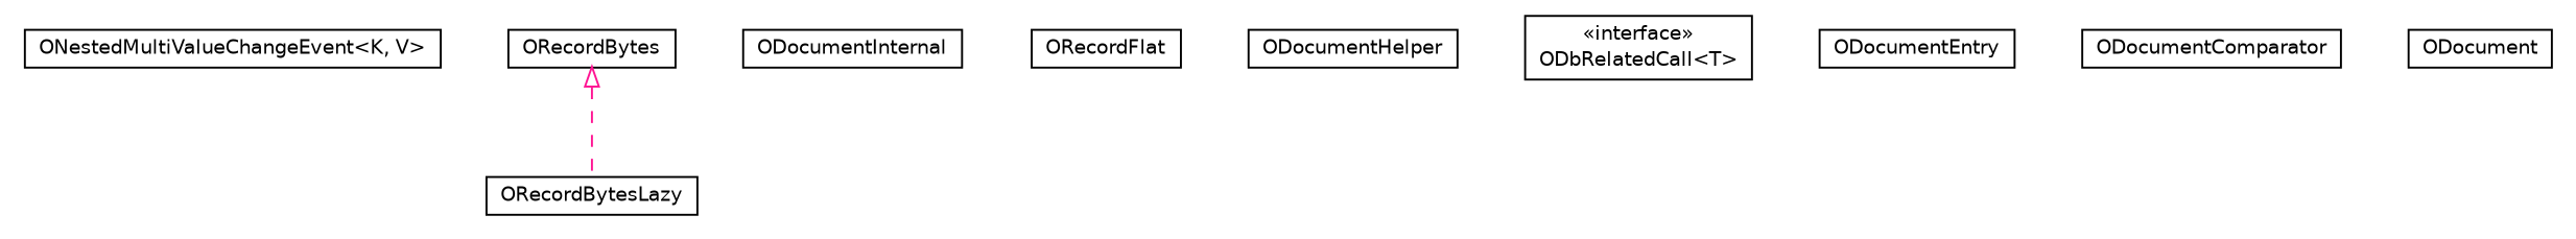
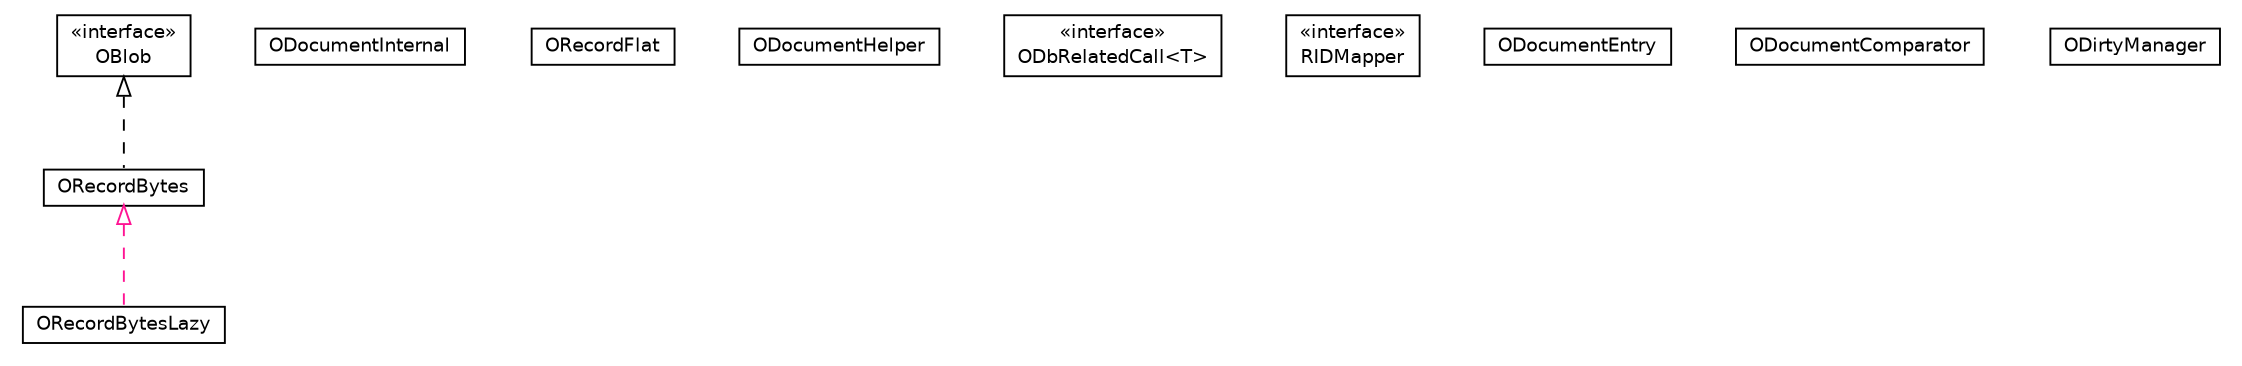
  digraph {
    nodesep=0.25
    ranksep=0.5
    node [fontcolor=black fontname=Helvetica fontsize=10.0 shape=plaintext]
    edge [arrowtail=empty dir=back fontname=Helvetica fontsize=10 headport=p labelfontname=Helvetica labelfontsize=10 tailport=p style=dashed]
-   n1 [label=<<table title="com.orientechnologies.orient.core.record.impl.ONestedMultiValueChangeEvent" border="0" cellborder="1" cellspacing="0" cellpadding="2" port="p" href="./ONestedMultiValueChangeEvent.html"> 		<tr><td><table border="0" cellspacing="0" cellpadding="1"> <tr><td align="center" balign="center"> ONestedMultiValueChangeEvent&lt;K, V&gt; </td></tr> 		</table></td></tr> 		</table>>]
    n2 [label=<<table title="com.orientechnologies.orient.core.record.impl.ORecordBytes" border="0" cellborder="1" cellspacing="0" cellpadding="2" port="p" href="./ORecordBytes.html"> 		<tr><td><table border="0" cellspacing="0" cellpadding="1"> <tr><td align="center" balign="center"> ORecordBytes </td></tr> 		</table></td></tr> 		</table>>]
    n3 [label=<<table title="com.orientechnologies.orient.core.record.impl.ORecordBytesLazy" border="0" cellborder="1" cellspacing="0" cellpadding="2" port="p" href="./ORecordBytesLazy.html"> 		<tr><td><table border="0" cellspacing="0" cellpadding="1"> <tr><td align="center" balign="center"> ORecordBytesLazy </td></tr> 		</table></td></tr> 		</table>>]
    n4 [label=<<table title="com.orientechnologies.orient.core.record.impl.ODocumentInternal" border="0" cellborder="1" cellspacing="0" cellpadding="2" port="p" href="./ODocumentInternal.html"> 		<tr><td><table border="0" cellspacing="0" cellpadding="1"> <tr><td align="center" balign="center"> ODocumentInternal </td></tr> 		</table></td></tr> 		</table>>]
    n5 [label=<<table title="com.orientechnologies.orient.core.record.impl.ORecordFlat" border="0" cellborder="1" cellspacing="0" cellpadding="2" port="p" href="./ORecordFlat.html"> 		<tr><td><table border="0" cellspacing="0" cellpadding="1"> <tr><td align="center" balign="center"> ORecordFlat </td></tr> 		</table></td></tr> 		</table>>]
    n6 [label=<<table title="com.orientechnologies.orient.core.record.impl.ODocumentHelper" border="0" cellborder="1" cellspacing="0" cellpadding="2" port="p" href="./ODocumentHelper.html"> 		<tr><td><table border="0" cellspacing="0" cellpadding="1"> <tr><td align="center" balign="center"> ODocumentHelper </td></tr> 		</table></td></tr> 		</table>>]
    n7 [label=<<table title="com.orientechnologies.orient.core.record.impl.ODocumentHelper.ODbRelatedCall" border="0" cellborder="1" cellspacing="0" cellpadding="2" port="p" href="./ODocumentHelper.ODbRelatedCall.html"> 		<tr><td><table border="0" cellspacing="0" cellpadding="1"> <tr><td align="center" balign="center"> &#171;interface&#187; </td></tr> <tr><td align="center" balign="center"> ODbRelatedCall&lt;T&gt; </td></tr> 		</table></td></tr> 		</table>>]
+   n8 [label=<<table title="com.orientechnologies.orient.core.record.impl.ODocumentHelper.RIDMapper" border="0" cellborder="1" cellspacing="0" cellpadding="2" port="p" href="./ODocumentHelper.RIDMapper.html"> 		<tr><td><table border="0" cellspacing="0" cellpadding="1"> <tr><td align="center" balign="center"> &#171;interface&#187; </td></tr> <tr><td align="center" balign="center"> RIDMapper </td></tr> 		</table></td></tr> 		</table>>]
+   n9 [label=<<table title="com.orientechnologies.orient.core.record.impl.OBlob" border="0" cellborder="1" cellspacing="0" cellpadding="2" port="p" href="./OBlob.html"> 		<tr><td><table border="0" cellspacing="0" cellpadding="1"> <tr><td align="center" balign="center"> &#171;interface&#187; </td></tr> <tr><td align="center" balign="center"> OBlob </td></tr> 		</table></td></tr> 		</table>>]
    n10 [label=<<table title="com.orientechnologies.orient.core.record.impl.ODocumentEntry" border="0" cellborder="1" cellspacing="0" cellpadding="2" port="p" href="./ODocumentEntry.html"> 		<tr><td><table border="0" cellspacing="0" cellpadding="1"> <tr><td align="center" balign="center"> ODocumentEntry </td></tr> 		</table></td></tr> 		</table>>]
    n11 [label=<<table title="com.orientechnologies.orient.core.record.impl.ODocumentComparator" border="0" cellborder="1" cellspacing="0" cellpadding="2" port="p" href="./ODocumentComparator.html"> 		<tr><td><table border="0" cellspacing="0" cellpadding="1"> <tr><td align="center" balign="center"> ODocumentComparator </td></tr> 		</table></td></tr> 		</table>>]
-   n13 [label=<<table title="com.orientechnologies.orient.core.record.impl.ODocument" border="0" cellborder="1" cellspacing="0" cellpadding="2" port="p" href="./ODocument.html"> 		<tr><td><table border="0" cellspacing="0" cellpadding="1"> <tr><td align="center" balign="center"> ODocument </td></tr> 		</table></td></tr> 		</table>>]
+   n12 [label=<<table title="com.orientechnologies.orient.core.record.impl.ODirtyManager" border="0" cellborder="1" cellspacing="0" cellpadding="2" port="p" href="./ODirtyManager.html"> 		<tr><td><table border="0" cellspacing="0" cellpadding="1"> <tr><td align="center" balign="center"> ODirtyManager </td></tr> 		</table></td></tr> 		</table>>]
    n2 -> n3 [color=deeppink]
+   n9 -> n2 [color=black]
  }
